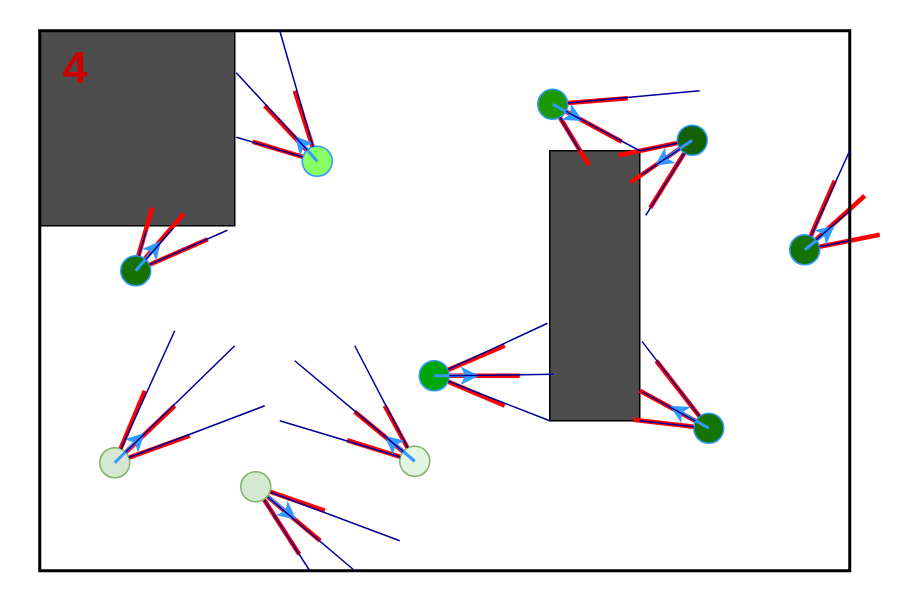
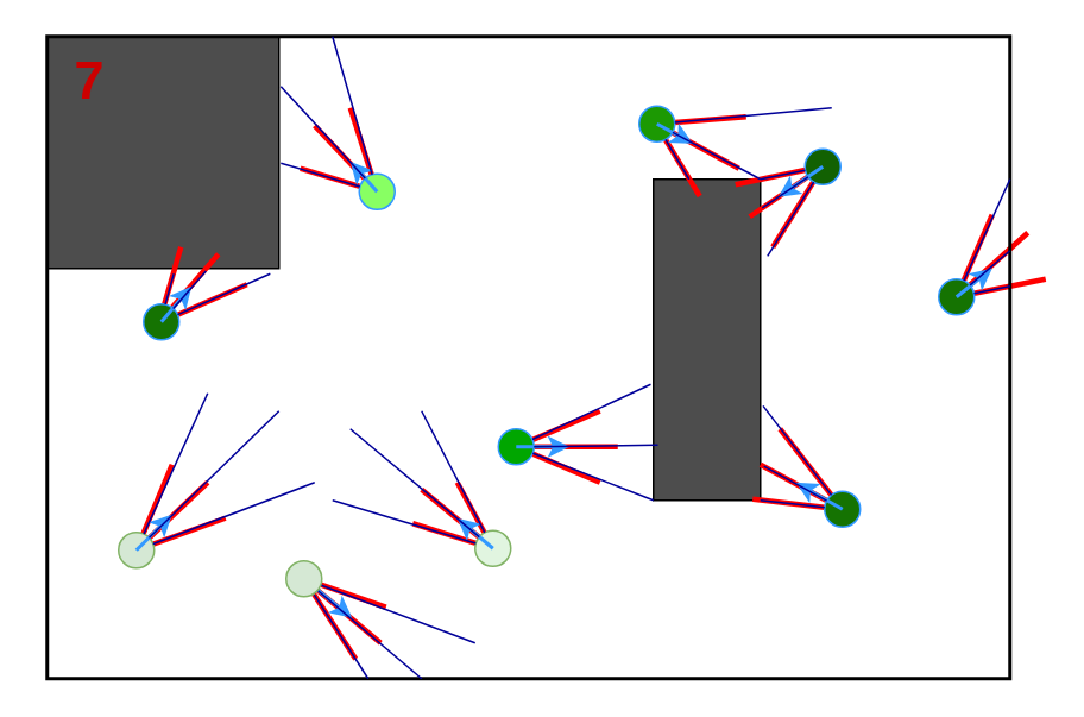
  <mxCell id="0" />
  <mxCell id="1" parent="0" />
  <mxCell id="2" value="" style="rounded=0;whiteSpace=wrap;html=1;fillColor=#4D4D4D;" parent="1" vertex="1"><mxGeometry x="366" y="100" width="60" height="180" as="geometry" /></mxCell>
  <mxCell id="3" value="" style="endArrow=none;html=1;rounded=0;strokeColor=#FF0000;strokeWidth=3;" parent="1" target="41" edge="1"><mxGeometry width="50" height="50" relative="1" as="geometry"><mxPoint x="433" y="138" as="sourcePoint" /><mxPoint x="496" y="106" as="targetPoint" /></mxGeometry></mxCell>
  <mxCell id="4" value="" style="endArrow=none;html=1;rounded=0;strokeColor=#FF0000;strokeWidth=3;" parent="1" edge="1"><mxGeometry width="50" height="50" relative="1" as="geometry"><mxPoint x="420" y="121" as="sourcePoint" /><mxPoint x="455" y="97" as="targetPoint" /></mxGeometry></mxCell>
  <mxCell id="5" value="" style="endArrow=none;html=1;rounded=0;strokeColor=#FF0000;strokeWidth=3;" parent="1" edge="1"><mxGeometry width="50" height="50" relative="1" as="geometry"><mxPoint x="412" y="103" as="sourcePoint" /><mxPoint x="460" y="93" as="targetPoint" /></mxGeometry></mxCell>
  <mxCell id="6" value="" style="endArrow=none;html=1;rounded=0;strokeColor=#FF0000;strokeWidth=3;" parent="1" target="39" edge="1"><mxGeometry width="50" height="50" relative="1" as="geometry"><mxPoint x="418" y="65" as="sourcePoint" /><mxPoint x="321" y="13" as="targetPoint" /></mxGeometry></mxCell>
  <mxCell id="7" value="" style="endArrow=none;html=1;rounded=0;strokeColor=#FF0000;strokeWidth=3;" parent="1" target="39" edge="1"><mxGeometry width="50" height="50" relative="1" as="geometry"><mxPoint x="414" y="94" as="sourcePoint" /><mxPoint x="331" y="23" as="targetPoint" /></mxGeometry></mxCell>
  <mxCell id="8" value="" style="endArrow=none;html=1;rounded=0;strokeColor=#FF0000;strokeWidth=3;" parent="1" edge="1"><mxGeometry width="50" height="50" relative="1" as="geometry"><mxPoint x="392" y="109.5" as="sourcePoint" /><mxPoint x="372" y="76.5" as="targetPoint" /></mxGeometry></mxCell>
  <mxCell id="9" value="" style="endArrow=none;html=1;rounded=0;strokeColor=#FF0000;strokeWidth=3;" parent="1" target="43" edge="1"><mxGeometry width="50" height="50" relative="1" as="geometry"><mxPoint x="556" y="120" as="sourcePoint" /><mxPoint x="506" y="145" as="targetPoint" /></mxGeometry></mxCell>
  <mxCell id="10" value="" style="endArrow=none;html=1;rounded=0;strokeColor=#FF0000;strokeWidth=3;" parent="1" target="43" edge="1"><mxGeometry width="50" height="50" relative="1" as="geometry"><mxPoint x="576" y="130" as="sourcePoint" /><mxPoint x="516" y="155" as="targetPoint" /></mxGeometry></mxCell>
  <mxCell id="11" value="" style="endArrow=none;html=1;rounded=0;strokeColor=#FF0000;strokeWidth=3;" parent="1" target="43" edge="1"><mxGeometry width="50" height="50" relative="1" as="geometry"><mxPoint x="586" y="156" as="sourcePoint" /><mxPoint x="526" y="165" as="targetPoint" /></mxGeometry></mxCell>
  <mxCell id="12" value="" style="endArrow=none;html=1;rounded=0;strokeColor=#FF0000;strokeWidth=3;" parent="1" target="45" edge="1"><mxGeometry width="50" height="50" relative="1" as="geometry"><mxPoint x="426" y="260" as="sourcePoint" /><mxPoint x="466" y="314" as="targetPoint" /></mxGeometry></mxCell>
  <mxCell id="13" value="" style="endArrow=none;html=1;rounded=0;strokeColor=#FF0000;strokeWidth=3;exitX=0.928;exitY=0.996;exitDx=0;exitDy=0;exitPerimeter=0;" parent="1" source="2" target="45" edge="1"><mxGeometry width="50" height="50" relative="1" as="geometry"><mxPoint x="426" y="374" as="sourcePoint" /><mxPoint x="476" y="324" as="targetPoint" /></mxGeometry></mxCell>
  <mxCell id="14" value="" style="endArrow=none;html=1;rounded=0;strokeColor=#FF0000;strokeWidth=3;" parent="1" target="45" edge="1"><mxGeometry width="50" height="50" relative="1" as="geometry"><mxPoint x="437" y="240" as="sourcePoint" /><mxPoint x="486" y="334" as="targetPoint" /></mxGeometry></mxCell>
  <mxCell id="15" value="" style="endArrow=none;html=1;rounded=0;strokeColor=#FF0000;strokeWidth=3;" parent="1" source="49" edge="1"><mxGeometry width="50" height="50" relative="1" as="geometry"><mxPoint x="241" y="210" as="sourcePoint" /><mxPoint x="336" y="270" as="targetPoint" /></mxGeometry></mxCell>
  <mxCell id="16" value="" style="endArrow=none;html=1;rounded=0;strokeColor=#FF0000;strokeWidth=3;" parent="1" source="49" edge="1"><mxGeometry width="50" height="50" relative="1" as="geometry"><mxPoint x="251" y="220" as="sourcePoint" /><mxPoint x="346" y="250" as="targetPoint" /></mxGeometry></mxCell>
  <mxCell id="17" value="" style="endArrow=none;html=1;rounded=0;strokeColor=#FF0000;strokeWidth=3;" parent="1" source="49" edge="1"><mxGeometry width="50" height="50" relative="1" as="geometry"><mxPoint x="261" y="230" as="sourcePoint" /><mxPoint x="336" y="230" as="targetPoint" /></mxGeometry></mxCell>
  <mxCell id="18" value="" style="endArrow=none;html=1;rounded=0;strokeColor=#FF0000;strokeWidth=3;" parent="1" source="37" edge="1"><mxGeometry width="50" height="50" relative="1" as="geometry"><mxPoint x="206" y="110" as="sourcePoint" /><mxPoint x="176" y="70" as="targetPoint" /></mxGeometry></mxCell>
  <mxCell id="19" value="" style="endArrow=none;html=1;rounded=0;strokeColor=#FF0000;strokeWidth=3;" parent="1" source="37" edge="1"><mxGeometry width="50" height="50" relative="1" as="geometry"><mxPoint x="249" y="220" as="sourcePoint" /><mxPoint x="168" y="94" as="targetPoint" /></mxGeometry></mxCell>
  <mxCell id="20" value="" style="endArrow=none;html=1;rounded=0;strokeColor=#FF0000;strokeWidth=3;" parent="1" source="37" edge="1"><mxGeometry width="50" height="50" relative="1" as="geometry"><mxPoint x="206" y="110" as="sourcePoint" /><mxPoint x="196" y="60" as="targetPoint" /></mxGeometry></mxCell>
  <mxCell id="21" value="" style="rounded=0;whiteSpace=wrap;html=1;fillColor=#4D4D4D;" parent="1" vertex="1"><mxGeometry x="26" y="20" width="130" height="130" as="geometry" /></mxCell>
  <mxCell id="22" value="" style="endArrow=none;html=1;rounded=0;strokeColor=#FF0000;strokeWidth=3;" parent="1" source="35" edge="1"><mxGeometry width="50" height="50" relative="1" as="geometry"><mxPoint x="160" y="195" as="sourcePoint" /><mxPoint x="138" y="159" as="targetPoint" /></mxGeometry></mxCell>
  <mxCell id="23" value="" style="endArrow=none;html=1;rounded=0;strokeColor=#FF0000;strokeWidth=3;" parent="1" edge="1"><mxGeometry width="50" height="50" relative="1" as="geometry"><mxPoint x="96" y="172" as="sourcePoint" /><mxPoint x="122" y="142" as="targetPoint" /></mxGeometry></mxCell>
  <mxCell id="24" value="" style="endArrow=none;html=1;rounded=0;strokeColor=#FF0000;strokeWidth=3;" parent="1" edge="1"><mxGeometry width="50" height="50" relative="1" as="geometry"><mxPoint x="90" y="176" as="sourcePoint" /><mxPoint x="101" y="138" as="targetPoint" /></mxGeometry></mxCell>
  <mxCell id="25" value="" style="endArrow=none;html=1;rounded=0;strokeColor=#FF0000;strokeWidth=3;" parent="1" source="47" edge="1"><mxGeometry width="50" height="50" relative="1" as="geometry"><mxPoint x="316" y="330" as="sourcePoint" /><mxPoint x="236" y="274" as="targetPoint" /></mxGeometry></mxCell>
  <mxCell id="26" value="" style="endArrow=none;html=1;rounded=0;strokeColor=#FF0000;strokeWidth=3;" parent="1" source="47" edge="1"><mxGeometry width="50" height="50" relative="1" as="geometry"><mxPoint x="319" y="420" as="sourcePoint" /><mxPoint x="231" y="293" as="targetPoint" /></mxGeometry></mxCell>
  <mxCell id="27" value="" style="endArrow=none;html=1;rounded=0;strokeColor=#FF0000;strokeWidth=3;" parent="1" target="47" edge="1"><mxGeometry width="50" height="50" relative="1" as="geometry"><mxPoint x="256" y="270" as="sourcePoint" /><mxPoint x="349" y="350" as="targetPoint" /></mxGeometry></mxCell>
  <mxCell id="28" value="" style="endArrow=none;html=1;rounded=0;strokeColor=#FF0000;strokeWidth=3;" parent="1" target="52" edge="1"><mxGeometry width="50" height="50" relative="1" as="geometry"><mxPoint x="96" y="260" as="sourcePoint" /><mxPoint x="100" y="334" as="targetPoint" /></mxGeometry></mxCell>
  <mxCell id="29" value="" style="endArrow=none;html=1;rounded=0;strokeColor=#FF0000;strokeWidth=3;" parent="1" source="84" edge="1"><mxGeometry width="50" height="50" relative="1" as="geometry"><mxPoint x="166" y="360" as="sourcePoint" /><mxPoint x="213" y="360" as="targetPoint" /></mxGeometry></mxCell>
  <mxCell id="30" value="" style="endArrow=none;html=1;rounded=0;strokeColor=#FF0000;strokeWidth=3;" parent="1" target="84" edge="1"><mxGeometry width="50" height="50" relative="1" as="geometry"><mxPoint x="216" y="340" as="sourcePoint" /><mxPoint x="120" y="354" as="targetPoint" /></mxGeometry></mxCell>
  <mxCell id="31" value="" style="endArrow=none;html=1;rounded=0;strokeColor=#FF0000;strokeWidth=3;" parent="1" target="84" edge="1"><mxGeometry width="50" height="50" relative="1" as="geometry"><mxPoint x="199" y="369" as="sourcePoint" /><mxPoint x="130" y="364" as="targetPoint" /></mxGeometry></mxCell>
  <mxCell id="32" value="" style="endArrow=none;html=1;rounded=0;strokeColor=#FF0000;strokeWidth=3;" parent="1" source="52" edge="1"><mxGeometry width="50" height="50" relative="1" as="geometry"><mxPoint x="216" y="280" as="sourcePoint" /><mxPoint x="116" y="270" as="targetPoint" /></mxGeometry></mxCell>
  <mxCell id="33" value="" style="endArrow=none;html=1;rounded=0;strokeColor=#FF0000;strokeWidth=3;" parent="1" source="52" edge="1"><mxGeometry width="50" height="50" relative="1" as="geometry"><mxPoint x="226" y="180" as="sourcePoint" /><mxPoint x="126" y="290" as="targetPoint" /></mxGeometry></mxCell>
  <mxCell id="34" value="" style="rounded=0;whiteSpace=wrap;html=1;fillColor=none;strokeWidth=2;" parent="1" vertex="1"><mxGeometry x="26" y="20" width="540" height="360" as="geometry" /></mxCell>
  <mxCell id="35" value="" style="ellipse;whiteSpace=wrap;html=1;aspect=fixed;fillColor=#157302;strokeColor=#3399FF;direction=north;" parent="1" vertex="1"><mxGeometry x="80" y="170" width="20" height="20" as="geometry" /></mxCell>
  <mxCell id="36" value="" style="endArrow=classic;html=1;rounded=0;strokeWidth=2;strokeColor=#3399FF;" parent="1" edge="1"><mxGeometry width="50" height="50" relative="1" as="geometry"><mxPoint x="90" y="180" as="sourcePoint" /><mxPoint x="107" y="160" as="targetPoint" /></mxGeometry></mxCell>
  <mxCell id="37" value="" style="ellipse;whiteSpace=wrap;html=1;aspect=fixed;fillColor=#88FF63;strokeColor=#3399FF;" parent="1" vertex="1"><mxGeometry x="201" y="97" width="20" height="20" as="geometry" /></mxCell>
  <mxCell id="38" value="" style="endArrow=classic;html=1;rounded=0;strokeWidth=2;strokeColor=#3399FF;" parent="1" edge="1"><mxGeometry width="50" height="50" relative="1" as="geometry"><mxPoint x="211" y="107" as="sourcePoint" /><mxPoint x="196" y="90" as="targetPoint" /></mxGeometry></mxCell>
  <mxCell id="39" value="" style="ellipse;whiteSpace=wrap;html=1;aspect=fixed;fillColor=#1C9903;strokeColor=#3399FF;" parent="1" vertex="1"><mxGeometry x="358" y="59" width="20" height="20" as="geometry" /></mxCell>
  <mxCell id="40" value="" style="endArrow=classic;html=1;rounded=0;strokeWidth=2;strokeColor=#3399FF;" parent="1" edge="1"><mxGeometry width="50" height="50" relative="1" as="geometry"><mxPoint x="368" y="69" as="sourcePoint" /><mxPoint x="388" y="80" as="targetPoint" /></mxGeometry></mxCell>
  <mxCell id="41" value="" style="ellipse;whiteSpace=wrap;html=1;aspect=fixed;fillColor=#126102;strokeColor=#3399FF;" parent="1" vertex="1"><mxGeometry x="451" y="83" width="20" height="20" as="geometry" /></mxCell>
  <mxCell id="42" value="" style="endArrow=classic;html=1;rounded=0;strokeWidth=2;strokeColor=#3399FF;" parent="1" edge="1"><mxGeometry width="50" height="50" relative="1" as="geometry"><mxPoint x="461" y="93" as="sourcePoint" /><mxPoint x="436" y="110" as="targetPoint" /></mxGeometry></mxCell>
  <mxCell id="43" value="" style="ellipse;whiteSpace=wrap;html=1;aspect=fixed;fillColor=#157302;strokeColor=#3399FF;" parent="1" vertex="1"><mxGeometry x="526" y="156" width="20" height="20" as="geometry" /></mxCell>
  <mxCell id="44" value="" style="endArrow=classic;html=1;rounded=0;strokeWidth=2;strokeColor=#3399FF;" parent="1" edge="1"><mxGeometry width="50" height="50" relative="1" as="geometry"><mxPoint x="536" y="166" as="sourcePoint" /><mxPoint x="556" y="150" as="targetPoint" /></mxGeometry></mxCell>
  <mxCell id="45" value="" style="ellipse;whiteSpace=wrap;html=1;aspect=fixed;fillColor=#157302;strokeColor=#3399FF;" parent="1" vertex="1"><mxGeometry x="462" y="275" width="20" height="20" as="geometry" /></mxCell>
  <mxCell id="46" value="" style="endArrow=classic;html=1;rounded=0;strokeWidth=2;strokeColor=#3399FF;" parent="1" edge="1"><mxGeometry width="50" height="50" relative="1" as="geometry"><mxPoint x="472" y="285" as="sourcePoint" /><mxPoint x="446" y="270" as="targetPoint" /></mxGeometry></mxCell>
  <mxCell id="47" value="" style="ellipse;whiteSpace=wrap;html=1;aspect=fixed;fillColor=#E1F5E0;strokeColor=#82b366;" parent="1" vertex="1"><mxGeometry x="266" y="297" width="20" height="20" as="geometry" /></mxCell>
  <mxCell id="48" value="" style="endArrow=classic;html=1;rounded=0;strokeWidth=2;strokeColor=#3399FF;" parent="1" edge="1"><mxGeometry width="50" height="50" relative="1" as="geometry"><mxPoint x="276" y="307" as="sourcePoint" /><mxPoint x="256" y="290" as="targetPoint" /></mxGeometry></mxCell>
  <mxCell id="49" value="" style="ellipse;whiteSpace=wrap;html=1;aspect=fixed;fillColor=#00A600;strokeColor=#3399FF;" parent="1" vertex="1"><mxGeometry x="279" y="240" width="20" height="20" as="geometry" /></mxCell>
  <mxCell id="50" value="" style="endArrow=classic;html=1;rounded=0;strokeWidth=2;strokeColor=#3399FF;" parent="1" edge="1"><mxGeometry width="50" height="50" relative="1" as="geometry"><mxPoint x="289" y="250" as="sourcePoint" /><mxPoint x="319" y="250" as="targetPoint" /></mxGeometry></mxCell>
  <mxCell id="51" value="" style="endArrow=classic;html=1;rounded=0;strokeWidth=2;strokeColor=#3399FF;" parent="1" edge="1"><mxGeometry width="50" height="50" relative="1" as="geometry"><mxPoint x="170" y="324" as="sourcePoint" /><mxPoint x="197" y="346" as="targetPoint" /></mxGeometry></mxCell>
  <mxCell id="52" value="" style="ellipse;whiteSpace=wrap;html=1;aspect=fixed;fillColor=#d5e8d4;strokeColor=#82b366;" parent="1" vertex="1"><mxGeometry x="66" y="298" width="20" height="20" as="geometry" /></mxCell>
  <mxCell id="53" value="" style="endArrow=classic;html=1;rounded=0;strokeWidth=2;strokeColor=#3399FF;" parent="1" edge="1"><mxGeometry width="50" height="50" relative="1" as="geometry"><mxPoint x="76" y="308" as="sourcePoint" /><mxPoint x="96" y="288" as="targetPoint" /></mxGeometry></mxCell>
  <mxCell id="54" value="" style="endArrow=none;html=1;rounded=0;strokeColor=#000099;entryX=0.042;entryY=0.828;entryDx=0;entryDy=0;entryPerimeter=0;" parent="1" source="49" target="2" edge="1"><mxGeometry width="50" height="50" relative="1" as="geometry"><mxPoint x="216" y="230" as="sourcePoint" /><mxPoint x="266" y="180" as="targetPoint" /></mxGeometry></mxCell>
  <mxCell id="55" value="" style="endArrow=none;html=1;rounded=0;entryX=-0.025;entryY=0.639;entryDx=0;entryDy=0;entryPerimeter=0;strokeColor=#000099;" parent="1" source="49" target="2" edge="1"><mxGeometry width="50" height="50" relative="1" as="geometry"><mxPoint x="216" y="230" as="sourcePoint" /><mxPoint x="266" y="180" as="targetPoint" /></mxGeometry></mxCell>
  <mxCell id="56" value="" style="endArrow=none;html=1;rounded=0;entryX=0;entryY=1;entryDx=0;entryDy=0;strokeColor=#000099;" parent="1" source="49" target="2" edge="1"><mxGeometry width="50" height="50" relative="1" as="geometry"><mxPoint x="216" y="230" as="sourcePoint" /><mxPoint x="266" y="180" as="targetPoint" /></mxGeometry></mxCell>
  <mxCell id="57" value="" style="endArrow=none;html=1;rounded=0;entryX=1;entryY=0;entryDx=0;entryDy=0;strokeColor=#000099;" parent="1" source="39" target="2" edge="1"><mxGeometry width="50" height="50" relative="1" as="geometry"><mxPoint x="216" y="230" as="sourcePoint" /><mxPoint x="266" y="180" as="targetPoint" /></mxGeometry></mxCell>
  <mxCell id="58" value="" style="endArrow=none;html=1;rounded=0;strokeColor=#000099;" parent="1" target="39" edge="1"><mxGeometry width="50" height="50" relative="1" as="geometry"><mxPoint x="466" y="60" as="sourcePoint" /><mxPoint x="266" y="180" as="targetPoint" /></mxGeometry></mxCell>
  <mxCell id="59" value="" style="endArrow=none;html=1;rounded=0;exitX=0.333;exitY=0;exitDx=0;exitDy=0;exitPerimeter=0;strokeColor=#000099;" parent="1" source="2" target="39" edge="1"><mxGeometry width="50" height="50" relative="1" as="geometry"><mxPoint x="216" y="230" as="sourcePoint" /><mxPoint x="266" y="180" as="targetPoint" /></mxGeometry></mxCell>
  <mxCell id="60" value="" style="endArrow=none;html=1;rounded=0;exitX=1.008;exitY=0.215;exitDx=0;exitDy=0;exitPerimeter=0;strokeColor=#000099;" parent="1" source="21" target="37" edge="1"><mxGeometry width="50" height="50" relative="1" as="geometry"><mxPoint x="216" y="230" as="sourcePoint" /><mxPoint x="266" y="180" as="targetPoint" /></mxGeometry></mxCell>
  <mxCell id="61" value="" style="endArrow=none;html=1;rounded=0;strokeColor=#000099;" parent="1" source="37" edge="1"><mxGeometry width="50" height="50" relative="1" as="geometry"><mxPoint x="216" y="230" as="sourcePoint" /><mxPoint x="186" y="20" as="targetPoint" /></mxGeometry></mxCell>
  <mxCell id="62" value="" style="endArrow=none;html=1;rounded=0;entryX=1.008;entryY=0.546;entryDx=0;entryDy=0;entryPerimeter=0;strokeColor=#000099;" parent="1" source="37" target="21" edge="1"><mxGeometry width="50" height="50" relative="1" as="geometry"><mxPoint x="206" y="110" as="sourcePoint" /><mxPoint x="266" y="180" as="targetPoint" /></mxGeometry></mxCell>
  <mxCell id="63" value="" style="endArrow=none;html=1;rounded=0;entryX=0.962;entryY=1.023;entryDx=0;entryDy=0;entryPerimeter=0;strokeColor=#000099;" parent="1" source="35" target="21" edge="1"><mxGeometry width="50" height="50" relative="1" as="geometry"><mxPoint x="216" y="230" as="sourcePoint" /><mxPoint x="266" y="180" as="targetPoint" /></mxGeometry></mxCell>
  <mxCell id="64" value="" style="endArrow=none;html=1;rounded=0;entryX=0.685;entryY=1.012;entryDx=0;entryDy=0;entryPerimeter=0;strokeColor=#000099;" parent="1" source="35" target="21" edge="1"><mxGeometry width="50" height="50" relative="1" as="geometry"><mxPoint x="96" y="180" as="sourcePoint" /><mxPoint x="266" y="180" as="targetPoint" /></mxGeometry></mxCell>
  <mxCell id="65" value="" style="endArrow=none;html=1;rounded=0;entryX=0.546;entryY=1.023;entryDx=0;entryDy=0;entryPerimeter=0;strokeColor=#000099;" parent="1" source="35" target="21" edge="1"><mxGeometry width="50" height="50" relative="1" as="geometry"><mxPoint x="216" y="230" as="sourcePoint" /><mxPoint x="266" y="180" as="targetPoint" /></mxGeometry></mxCell>
  <mxCell id="66" value="" style="endArrow=none;html=1;rounded=0;strokeColor=#000099;" parent="1" source="52" edge="1"><mxGeometry width="50" height="50" relative="1" as="geometry"><mxPoint x="216" y="230" as="sourcePoint" /><mxPoint x="176" y="270" as="targetPoint" /></mxGeometry></mxCell>
  <mxCell id="67" value="" style="endArrow=none;html=1;rounded=0;strokeColor=#000099;" parent="1" source="52" edge="1"><mxGeometry width="50" height="50" relative="1" as="geometry"><mxPoint x="216" y="230" as="sourcePoint" /><mxPoint x="156" y="230" as="targetPoint" /></mxGeometry></mxCell>
  <mxCell id="68" value="" style="endArrow=none;html=1;rounded=0;strokeColor=#000099;" parent="1" source="52" edge="1"><mxGeometry width="50" height="50" relative="1" as="geometry"><mxPoint x="216" y="230" as="sourcePoint" /><mxPoint x="116" y="220" as="targetPoint" /></mxGeometry></mxCell>
  <mxCell id="69" value="" style="endArrow=none;html=1;rounded=0;entryX=1.033;entryY=0.894;entryDx=0;entryDy=0;entryPerimeter=0;strokeColor=#000099;" parent="1" source="45" target="2" edge="1"><mxGeometry width="50" height="50" relative="1" as="geometry"><mxPoint x="216" y="230" as="sourcePoint" /><mxPoint x="266" y="180" as="targetPoint" /></mxGeometry></mxCell>
  <mxCell id="70" value="" style="endArrow=none;html=1;rounded=0;entryX=1;entryY=1;entryDx=0;entryDy=0;strokeColor=#000099;" parent="1" source="45" target="2" edge="1"><mxGeometry width="50" height="50" relative="1" as="geometry"><mxPoint x="216" y="230" as="sourcePoint" /><mxPoint x="266" y="180" as="targetPoint" /></mxGeometry></mxCell>
  <mxCell id="71" value="" style="endArrow=none;html=1;rounded=0;exitX=1.025;exitY=0.706;exitDx=0;exitDy=0;exitPerimeter=0;strokeColor=#000099;" parent="1" source="2" target="45" edge="1"><mxGeometry width="50" height="50" relative="1" as="geometry"><mxPoint x="216" y="230" as="sourcePoint" /><mxPoint x="266" y="180" as="targetPoint" /></mxGeometry></mxCell>
  <mxCell id="72" value="" style="endArrow=none;html=1;rounded=0;exitX=1.017;exitY=0.089;exitDx=0;exitDy=0;exitPerimeter=0;strokeColor=#000099;" parent="1" source="2" target="41" edge="1"><mxGeometry width="50" height="50" relative="1" as="geometry"><mxPoint x="216" y="230" as="sourcePoint" /><mxPoint x="266" y="180" as="targetPoint" /></mxGeometry></mxCell>
  <mxCell id="73" value="" style="endArrow=none;html=1;rounded=0;strokeColor=#000099;" parent="1" target="41" edge="1"><mxGeometry width="50" height="50" relative="1" as="geometry"><mxPoint x="426" y="100" as="sourcePoint" /><mxPoint x="266" y="180" as="targetPoint" /></mxGeometry></mxCell>
  <mxCell id="74" value="" style="endArrow=none;html=1;rounded=0;exitX=1.067;exitY=0.239;exitDx=0;exitDy=0;exitPerimeter=0;strokeColor=#000099;" parent="1" source="2" target="41" edge="1"><mxGeometry width="50" height="50" relative="1" as="geometry"><mxPoint x="216" y="230" as="sourcePoint" /><mxPoint x="266" y="180" as="targetPoint" /></mxGeometry></mxCell>
  <mxCell id="75" value="" style="endArrow=none;html=1;rounded=0;strokeColor=#000099;" parent="1" source="47" edge="1"><mxGeometry width="50" height="50" relative="1" as="geometry"><mxPoint x="216" y="230" as="sourcePoint" /><mxPoint x="196" y="240" as="targetPoint" /></mxGeometry></mxCell>
  <mxCell id="76" value="" style="endArrow=none;html=1;rounded=0;strokeColor=#000099;" parent="1" source="47" edge="1"><mxGeometry width="50" height="50" relative="1" as="geometry"><mxPoint x="216" y="230" as="sourcePoint" /><mxPoint x="236" y="230" as="targetPoint" /></mxGeometry></mxCell>
  <mxCell id="77" value="" style="endArrow=none;html=1;rounded=0;strokeColor=#000099;" parent="1" source="47" edge="1"><mxGeometry width="50" height="50" relative="1" as="geometry"><mxPoint x="216" y="230" as="sourcePoint" /><mxPoint x="186" y="280" as="targetPoint" /></mxGeometry></mxCell>
  <mxCell id="78" value="" style="endArrow=none;html=1;rounded=0;strokeColor=#000099;" parent="1" target="43" edge="1"><mxGeometry width="50" height="50" relative="1" as="geometry"><mxPoint x="566" y="140" as="sourcePoint" /><mxPoint x="266" y="190" as="targetPoint" /></mxGeometry></mxCell>
  <mxCell id="79" value="" style="endArrow=none;html=1;rounded=0;strokeColor=#000099;" parent="1" target="43" edge="1"><mxGeometry width="50" height="50" relative="1" as="geometry"><mxPoint x="566" y="100" as="sourcePoint" /><mxPoint x="266" y="190" as="targetPoint" /></mxGeometry></mxCell>
  <mxCell id="80" value="" style="endArrow=none;html=1;rounded=0;strokeColor=#000099;" parent="1" target="43" edge="1"><mxGeometry width="50" height="50" relative="1" as="geometry"><mxPoint x="566" y="160" as="sourcePoint" /><mxPoint x="266" y="190" as="targetPoint" /></mxGeometry></mxCell>
  <mxCell id="81" value="" style="endArrow=none;html=1;rounded=0;strokeColor=#000099;" parent="1" source="84" edge="1"><mxGeometry width="50" height="50" relative="1" as="geometry"><mxPoint x="216" y="240" as="sourcePoint" /><mxPoint x="236" y="380" as="targetPoint" /></mxGeometry></mxCell>
  <mxCell id="82" value="" style="endArrow=none;html=1;rounded=0;strokeColor=#000099;" parent="1" source="84" edge="1"><mxGeometry width="50" height="50" relative="1" as="geometry"><mxPoint x="170" y="330" as="sourcePoint" /><mxPoint x="266" y="360" as="targetPoint" /></mxGeometry></mxCell>
  <mxCell id="83" value="" style="endArrow=none;html=1;rounded=0;strokeColor=#000099;" parent="1" source="84" edge="1"><mxGeometry width="50" height="50" relative="1" as="geometry"><mxPoint x="170" y="330" as="sourcePoint" /><mxPoint x="206" y="380" as="targetPoint" /></mxGeometry></mxCell>
  <mxCell id="84" value="" style="ellipse;whiteSpace=wrap;html=1;aspect=fixed;fillColor=#d5e8d4;strokeColor=#82b366;" parent="1" vertex="1"><mxGeometry x="160" y="314" width="20" height="20" as="geometry" /></mxCell>
- <mxCell id="85" value="4" style="text;html=1;strokeColor=none;fillColor=none;align=center;verticalAlign=middle;whiteSpace=wrap;rounded=0;fontColor=#CC0000;fontSize=30;fontStyle=1" vertex="1" parent="1"><mxGeometry x="20" y="29" width="60" height="30" as="geometry" /></mxCell>
+ <mxCell id="85" value="7" style="text;html=1;strokeColor=none;fillColor=none;align=center;verticalAlign=middle;whiteSpace=wrap;rounded=0;fontColor=#CC0000;fontSize=30;fontStyle=1" vertex="1" parent="1"><mxGeometry x="20" y="29" width="60" height="30" as="geometry" /></mxCell>
